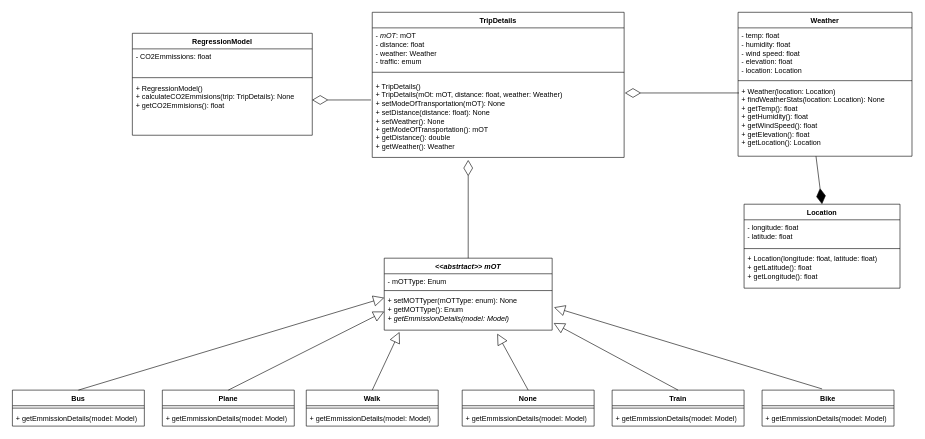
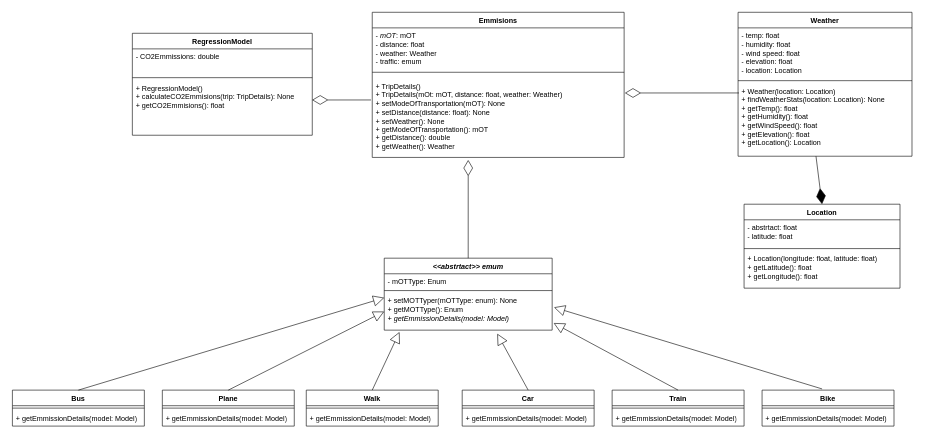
  <mxCell id="0" />
  <mxCell id="1" parent="0" />
  <mxCell id="2" value="RegressionModel" style="swimlane;fontStyle=1;align=center;verticalAlign=top;childLayout=stackLayout;horizontal=1;startSize=26;horizontalStack=0;resizeParent=1;resizeParentMax=0;resizeLast=0;collapsible=1;marginBottom=0;whiteSpace=wrap;html=1;" parent="1" vertex="1"><mxGeometry x="220" y="55" width="300" height="170" as="geometry" /></mxCell>
- <mxCell id="3" value="&lt;div&gt;- CO2Emmissions: float&lt;/div&gt;" style="text;strokeColor=none;fillColor=none;align=left;verticalAlign=top;spacingLeft=4;spacingRight=4;overflow=hidden;rotatable=0;points=[[0,0.5],[1,0.5]];portConstraint=eastwest;whiteSpace=wrap;html=1;" parent="2" vertex="1"><mxGeometry y="26" width="300" height="44" as="geometry" /></mxCell>
+ <mxCell id="3" value="&lt;div&gt;- CO2Emmissions: double&lt;/div&gt;" style="text;strokeColor=none;fillColor=none;align=left;verticalAlign=top;spacingLeft=4;spacingRight=4;overflow=hidden;rotatable=0;points=[[0,0.5],[1,0.5]];portConstraint=eastwest;whiteSpace=wrap;html=1;" parent="2" vertex="1"><mxGeometry y="26" width="300" height="44" as="geometry" /></mxCell>
  <mxCell id="4" value="" style="line;strokeWidth=1;fillColor=none;align=left;verticalAlign=middle;spacingTop=-1;spacingLeft=3;spacingRight=3;rotatable=0;labelPosition=right;points=[];portConstraint=eastwest;strokeColor=inherit;" parent="2" vertex="1"><mxGeometry y="70" width="300" height="8" as="geometry" /></mxCell>
  <mxCell id="5" value="+ RegressionModel()&lt;div&gt;+ calculateCO2Emmisions(trip: TripDetails): None&lt;/div&gt;&lt;div&gt;+ getCO2Emmisions(): float&lt;/div&gt;" style="text;strokeColor=none;fillColor=none;align=left;verticalAlign=top;spacingLeft=4;spacingRight=4;overflow=hidden;rotatable=0;points=[[0,0.5],[1,0.5]];portConstraint=eastwest;whiteSpace=wrap;html=1;" parent="2" vertex="1"><mxGeometry y="78" width="300" height="92" as="geometry" /></mxCell>
- <mxCell id="6" value="TripDetails" style="swimlane;fontStyle=1;align=center;verticalAlign=top;childLayout=stackLayout;horizontal=1;startSize=26;horizontalStack=0;resizeParent=1;resizeParentMax=0;resizeLast=0;collapsible=1;marginBottom=0;whiteSpace=wrap;html=1;" parent="1" vertex="1"><mxGeometry x="620" y="20" width="420" height="242" as="geometry" /></mxCell>
+ <mxCell id="6" value="Emmisions" style="swimlane;fontStyle=1;align=center;verticalAlign=top;childLayout=stackLayout;horizontal=1;startSize=26;horizontalStack=0;resizeParent=1;resizeParentMax=0;resizeLast=0;collapsible=1;marginBottom=0;whiteSpace=wrap;html=1;" parent="1" vertex="1"><mxGeometry x="620" y="20" width="420" height="242" as="geometry" /></mxCell>
  <mxCell id="7" value="- &lt;i&gt;mOT&lt;/i&gt;: mOT&lt;div&gt;- distance: float&lt;/div&gt;&lt;div&gt;- weather: Weather&lt;/div&gt;&lt;div&gt;- traffic: emum&lt;/div&gt;" style="text;strokeColor=none;fillColor=none;align=left;verticalAlign=top;spacingLeft=4;spacingRight=4;overflow=hidden;rotatable=0;points=[[0,0.5],[1,0.5]];portConstraint=eastwest;whiteSpace=wrap;html=1;" parent="6" vertex="1"><mxGeometry y="26" width="420" height="64" as="geometry" /></mxCell>
  <mxCell id="8" value="" style="line;strokeWidth=1;fillColor=none;align=left;verticalAlign=middle;spacingTop=-1;spacingLeft=3;spacingRight=3;rotatable=0;labelPosition=right;points=[];portConstraint=eastwest;strokeColor=inherit;" parent="6" vertex="1"><mxGeometry y="90" width="420" height="20" as="geometry" /></mxCell>
  <mxCell id="9" value="+ TripDetails()&lt;div&gt;+ TripDetails(mOt: mOT, distance: float, weather: Weather)&lt;br&gt;&lt;div&gt;+ setModeOfTransportation(mOT): None&lt;/div&gt;&lt;/div&gt;&lt;div&gt;+ setDistance(distance: float): None&lt;/div&gt;&lt;div&gt;+ setWeather(): None&lt;/div&gt;&lt;div&gt;&lt;div&gt;+ getModeOfTransportation(): mOT&lt;/div&gt;&lt;div&gt;+ getDistance(): double&lt;/div&gt;&lt;div&gt;+ getWeather(): Weather&lt;/div&gt;&lt;/div&gt;" style="text;strokeColor=none;fillColor=none;align=left;verticalAlign=top;spacingLeft=4;spacingRight=4;overflow=hidden;rotatable=0;points=[[0,0.5],[1,0.5]];portConstraint=eastwest;whiteSpace=wrap;html=1;" parent="6" vertex="1"><mxGeometry y="110" width="420" height="132" as="geometry" /></mxCell>
  <mxCell id="10" value="Weather" style="swimlane;fontStyle=1;align=center;verticalAlign=top;childLayout=stackLayout;horizontal=1;startSize=26;horizontalStack=0;resizeParent=1;resizeParentMax=0;resizeLast=0;collapsible=1;marginBottom=0;whiteSpace=wrap;html=1;" parent="1" vertex="1"><mxGeometry x="1230" y="20" width="290" height="240" as="geometry" /></mxCell>
  <mxCell id="11" value="- temp: float&lt;div&gt;- humidity: float&lt;/div&gt;&lt;div&gt;- wind speed: float&lt;/div&gt;&lt;div&gt;- elevation: float&lt;br&gt;&lt;/div&gt;&lt;div&gt;- location: Location&lt;/div&gt;" style="text;strokeColor=none;fillColor=none;align=left;verticalAlign=top;spacingLeft=4;spacingRight=4;overflow=hidden;rotatable=0;points=[[0,0.5],[1,0.5]];portConstraint=eastwest;whiteSpace=wrap;html=1;" parent="10" vertex="1"><mxGeometry y="26" width="290" height="84" as="geometry" /></mxCell>
  <mxCell id="12" value="" style="line;strokeWidth=1;fillColor=none;align=left;verticalAlign=middle;spacingTop=-1;spacingLeft=3;spacingRight=3;rotatable=0;labelPosition=right;points=[];portConstraint=eastwest;strokeColor=inherit;" parent="10" vertex="1"><mxGeometry y="110" width="290" height="8" as="geometry" /></mxCell>
  <mxCell id="13" value="+ Weather(location: Location)&lt;div&gt;+ findWeatherStats(location: Location): None&lt;/div&gt;&lt;div&gt;+ getTemp(): float&lt;/div&gt;&lt;div&gt;+ getHumidity(): float&lt;/div&gt;&lt;div&gt;+ getWindSpeed(): float&lt;/div&gt;&lt;div&gt;+ getElevation(): float&lt;/div&gt;&lt;div&gt;+ getLocation(): Location&lt;/div&gt;&lt;div&gt;&lt;br&gt;&lt;/div&gt;&lt;div&gt;&lt;br&gt;&lt;/div&gt;&lt;div&gt;&lt;br&gt;&lt;/div&gt;" style="text;strokeColor=none;fillColor=none;align=left;verticalAlign=top;spacingLeft=4;spacingRight=4;overflow=hidden;rotatable=0;points=[[0,0.5],[1,0.5]];portConstraint=eastwest;whiteSpace=wrap;html=1;" parent="10" vertex="1"><mxGeometry y="118" width="290" height="122" as="geometry" /></mxCell>
- <mxCell id="14" value="&lt;i&gt;&amp;lt;&amp;lt;abstrtact&amp;gt;&amp;gt; mOT&lt;/i&gt;" style="swimlane;fontStyle=1;align=center;verticalAlign=top;childLayout=stackLayout;horizontal=1;startSize=26;horizontalStack=0;resizeParent=1;resizeParentMax=0;resizeLast=0;collapsible=1;marginBottom=0;whiteSpace=wrap;html=1;" parent="1" vertex="1"><mxGeometry x="640" y="430" width="280" height="120" as="geometry" /></mxCell>
+ <mxCell id="14" value="&lt;i&gt;&amp;lt;&amp;lt;abstrtact&amp;gt;&amp;gt; emum&lt;/i&gt;" style="swimlane;fontStyle=1;align=center;verticalAlign=top;childLayout=stackLayout;horizontal=1;startSize=26;horizontalStack=0;resizeParent=1;resizeParentMax=0;resizeLast=0;collapsible=1;marginBottom=0;whiteSpace=wrap;html=1;" parent="1" vertex="1"><mxGeometry x="640" y="430" width="280" height="120" as="geometry" /></mxCell>
  <mxCell id="15" value="- mOTType: Enum" style="text;strokeColor=none;fillColor=none;align=left;verticalAlign=top;spacingLeft=4;spacingRight=4;overflow=hidden;rotatable=0;points=[[0,0.5],[1,0.5]];portConstraint=eastwest;whiteSpace=wrap;html=1;" parent="14" vertex="1"><mxGeometry y="26" width="280" height="24" as="geometry" /></mxCell>
  <mxCell id="16" value="" style="line;strokeWidth=1;fillColor=none;align=left;verticalAlign=middle;spacingTop=-1;spacingLeft=3;spacingRight=3;rotatable=0;labelPosition=right;points=[];portConstraint=eastwest;strokeColor=inherit;" parent="14" vertex="1"><mxGeometry y="50" width="280" height="8" as="geometry" /></mxCell>
  <mxCell id="17" value="&lt;div&gt;&lt;span style=&quot;background-color: transparent; color: light-dark(rgb(0, 0, 0), rgb(255, 255, 255));&quot;&gt;+ setMOTTyper(mOTType: enum): None&lt;/span&gt;&lt;/div&gt;&lt;div&gt;&lt;span style=&quot;background-color: transparent; color: light-dark(rgb(0, 0, 0), rgb(255, 255, 255));&quot;&gt;+ getMOTType(): Enum&lt;/span&gt;&lt;/div&gt;&lt;div&gt;&lt;i&gt;+ getEmmissionDetails(model: Model)&lt;/i&gt;&lt;/div&gt;" style="text;strokeColor=none;fillColor=none;align=left;verticalAlign=top;spacingLeft=4;spacingRight=4;overflow=hidden;rotatable=0;points=[[0,0.5],[1,0.5]];portConstraint=eastwest;whiteSpace=wrap;html=1;" parent="14" vertex="1"><mxGeometry y="58" width="280" height="62" as="geometry" /></mxCell>
  <mxCell id="18" value="Plane" style="swimlane;fontStyle=1;align=center;verticalAlign=top;childLayout=stackLayout;horizontal=1;startSize=26;horizontalStack=0;resizeParent=1;resizeParentMax=0;resizeLast=0;collapsible=1;marginBottom=0;whiteSpace=wrap;html=1;" parent="1" vertex="1"><mxGeometry x="270" y="650" width="220" height="60" as="geometry" /></mxCell>
  <mxCell id="19" value="" style="line;strokeWidth=1;fillColor=none;align=left;verticalAlign=middle;spacingTop=-1;spacingLeft=3;spacingRight=3;rotatable=0;labelPosition=right;points=[];portConstraint=eastwest;strokeColor=inherit;" parent="18" vertex="1"><mxGeometry y="26" width="220" height="8" as="geometry" /></mxCell>
  <mxCell id="20" value="&lt;div&gt;&lt;span style=&quot;background-color: transparent; color: light-dark(rgb(0, 0, 0), rgb(255, 255, 255));&quot;&gt;+ getEmmissionDetails(model: Model)&lt;/span&gt;&lt;/div&gt;" style="text;strokeColor=none;fillColor=none;align=left;verticalAlign=top;spacingLeft=4;spacingRight=4;overflow=hidden;rotatable=0;points=[[0,0.5],[1,0.5]];portConstraint=eastwest;whiteSpace=wrap;html=1;" parent="18" vertex="1"><mxGeometry y="34" width="220" height="26" as="geometry" /></mxCell>
  <mxCell id="21" value="Walk" style="swimlane;fontStyle=1;align=center;verticalAlign=top;childLayout=stackLayout;horizontal=1;startSize=26;horizontalStack=0;resizeParent=1;resizeParentMax=0;resizeLast=0;collapsible=1;marginBottom=0;whiteSpace=wrap;html=1;" parent="1" vertex="1"><mxGeometry x="510" y="650" width="220" height="60" as="geometry" /></mxCell>
  <mxCell id="22" value="" style="line;strokeWidth=1;fillColor=none;align=left;verticalAlign=middle;spacingTop=-1;spacingLeft=3;spacingRight=3;rotatable=0;labelPosition=right;points=[];portConstraint=eastwest;strokeColor=inherit;" parent="21" vertex="1"><mxGeometry y="26" width="220" height="8" as="geometry" /></mxCell>
  <mxCell id="23" value="&lt;div&gt;&lt;span style=&quot;background-color: transparent; color: light-dark(rgb(0, 0, 0), rgb(255, 255, 255));&quot;&gt;+ getEmmissionDetails(model: Model)&lt;/span&gt;&lt;/div&gt;" style="text;strokeColor=none;fillColor=none;align=left;verticalAlign=top;spacingLeft=4;spacingRight=4;overflow=hidden;rotatable=0;points=[[0,0.5],[1,0.5]];portConstraint=eastwest;whiteSpace=wrap;html=1;" parent="21" vertex="1"><mxGeometry y="34" width="220" height="26" as="geometry" /></mxCell>
- <mxCell id="24" value="None" style="swimlane;fontStyle=1;align=center;verticalAlign=top;childLayout=stackLayout;horizontal=1;startSize=26;horizontalStack=0;resizeParent=1;resizeParentMax=0;resizeLast=0;collapsible=1;marginBottom=0;whiteSpace=wrap;html=1;" parent="1" vertex="1"><mxGeometry x="770" y="650" width="220" height="60" as="geometry" /></mxCell>
+ <mxCell id="24" value="Car" style="swimlane;fontStyle=1;align=center;verticalAlign=top;childLayout=stackLayout;horizontal=1;startSize=26;horizontalStack=0;resizeParent=1;resizeParentMax=0;resizeLast=0;collapsible=1;marginBottom=0;whiteSpace=wrap;html=1;" parent="1" vertex="1"><mxGeometry x="770" y="650" width="220" height="60" as="geometry" /></mxCell>
  <mxCell id="25" value="" style="line;strokeWidth=1;fillColor=none;align=left;verticalAlign=middle;spacingTop=-1;spacingLeft=3;spacingRight=3;rotatable=0;labelPosition=right;points=[];portConstraint=eastwest;strokeColor=inherit;" parent="24" vertex="1"><mxGeometry y="26" width="220" height="8" as="geometry" /></mxCell>
  <mxCell id="26" value="&lt;div&gt;&lt;span style=&quot;background-color: transparent; color: light-dark(rgb(0, 0, 0), rgb(255, 255, 255));&quot;&gt;+ getEmmissionDetails(model: Model)&lt;/span&gt;&lt;/div&gt;" style="text;strokeColor=none;fillColor=none;align=left;verticalAlign=top;spacingLeft=4;spacingRight=4;overflow=hidden;rotatable=0;points=[[0,0.5],[1,0.5]];portConstraint=eastwest;whiteSpace=wrap;html=1;" parent="24" vertex="1"><mxGeometry y="34" width="220" height="26" as="geometry" /></mxCell>
  <mxCell id="27" value="Train" style="swimlane;fontStyle=1;align=center;verticalAlign=top;childLayout=stackLayout;horizontal=1;startSize=26;horizontalStack=0;resizeParent=1;resizeParentMax=0;resizeLast=0;collapsible=1;marginBottom=0;whiteSpace=wrap;html=1;" parent="1" vertex="1"><mxGeometry x="1020" y="650" width="220" height="60" as="geometry" /></mxCell>
  <mxCell id="28" value="" style="line;strokeWidth=1;fillColor=none;align=left;verticalAlign=middle;spacingTop=-1;spacingLeft=3;spacingRight=3;rotatable=0;labelPosition=right;points=[];portConstraint=eastwest;strokeColor=inherit;" parent="27" vertex="1"><mxGeometry y="26" width="220" height="8" as="geometry" /></mxCell>
  <mxCell id="29" value="&lt;div&gt;&lt;span style=&quot;background-color: transparent; color: light-dark(rgb(0, 0, 0), rgb(255, 255, 255));&quot;&gt;+ getEmmissionDetails(model: Model)&lt;/span&gt;&lt;/div&gt;" style="text;strokeColor=none;fillColor=none;align=left;verticalAlign=top;spacingLeft=4;spacingRight=4;overflow=hidden;rotatable=0;points=[[0,0.5],[1,0.5]];portConstraint=eastwest;whiteSpace=wrap;html=1;" parent="27" vertex="1"><mxGeometry y="34" width="220" height="26" as="geometry" /></mxCell>
  <mxCell id="30" value="" style="endArrow=block;endSize=16;endFill=0;html=1;rounded=0;exitX=0.5;exitY=0;exitDx=0;exitDy=0;entryX=0;entryY=0.5;entryDx=0;entryDy=0;" parent="1" source="18" target="17" edge="1"><mxGeometry x="-0.259" y="-101" width="160" relative="1" as="geometry"><mxPoint x="375" y="620" as="sourcePoint" /><mxPoint x="320" y="430" as="targetPoint" /><mxPoint as="offset" /></mxGeometry></mxCell>
  <mxCell id="31" value="" style="endArrow=block;endSize=16;endFill=0;html=1;rounded=0;exitX=0.5;exitY=0;exitDx=0;exitDy=0;entryX=0.091;entryY=1.048;entryDx=0;entryDy=0;entryPerimeter=0;" parent="1" source="21" target="17" edge="1"><mxGeometry x="-0.259" y="-101" width="160" relative="1" as="geometry"><mxPoint x="390" y="660" as="sourcePoint" /><mxPoint x="640" y="579" as="targetPoint" /><mxPoint as="offset" /></mxGeometry></mxCell>
  <mxCell id="32" value="" style="endArrow=block;endSize=16;endFill=0;html=1;rounded=0;exitX=0.5;exitY=0;exitDx=0;exitDy=0;entryX=0.673;entryY=1.095;entryDx=0;entryDy=0;entryPerimeter=0;" parent="1" source="24" target="17" edge="1"><mxGeometry x="-0.259" y="-101" width="160" relative="1" as="geometry"><mxPoint x="990" y="608" as="sourcePoint" /><mxPoint x="1020" y="550" as="targetPoint" /><mxPoint as="offset" /></mxGeometry></mxCell>
  <mxCell id="33" value="" style="endArrow=block;endSize=16;endFill=0;html=1;rounded=0;exitX=0.5;exitY=0;exitDx=0;exitDy=0;entryX=1.009;entryY=0.81;entryDx=0;entryDy=0;entryPerimeter=0;" parent="1" source="27" target="17" edge="1"><mxGeometry x="-0.259" y="-101" width="160" relative="1" as="geometry"><mxPoint x="1190" y="590" as="sourcePoint" /><mxPoint x="1220" y="532" as="targetPoint" /><mxPoint as="offset" /></mxGeometry></mxCell>
  <mxCell id="34" value="Location" style="swimlane;fontStyle=1;align=center;verticalAlign=top;childLayout=stackLayout;horizontal=1;startSize=26;horizontalStack=0;resizeParent=1;resizeParentMax=0;resizeLast=0;collapsible=1;marginBottom=0;whiteSpace=wrap;html=1;" parent="1" vertex="1"><mxGeometry x="1240" y="340" width="260" height="140" as="geometry" /></mxCell>
- <mxCell id="35" value="- longitude: float&lt;div&gt;- latitude: float&lt;/div&gt;" style="text;strokeColor=none;fillColor=none;align=left;verticalAlign=top;spacingLeft=4;spacingRight=4;overflow=hidden;rotatable=0;points=[[0,0.5],[1,0.5]];portConstraint=eastwest;whiteSpace=wrap;html=1;" parent="34" vertex="1"><mxGeometry y="26" width="260" height="44" as="geometry" /></mxCell>
+ <mxCell id="35" value="- abstrtact: float&lt;div&gt;- latitude: float&lt;/div&gt;" style="text;strokeColor=none;fillColor=none;align=left;verticalAlign=top;spacingLeft=4;spacingRight=4;overflow=hidden;rotatable=0;points=[[0,0.5],[1,0.5]];portConstraint=eastwest;whiteSpace=wrap;html=1;" parent="34" vertex="1"><mxGeometry y="26" width="260" height="44" as="geometry" /></mxCell>
  <mxCell id="36" value="" style="line;strokeWidth=1;fillColor=none;align=left;verticalAlign=middle;spacingTop=-1;spacingLeft=3;spacingRight=3;rotatable=0;labelPosition=right;points=[];portConstraint=eastwest;strokeColor=inherit;" parent="34" vertex="1"><mxGeometry y="70" width="260" height="8" as="geometry" /></mxCell>
  <mxCell id="37" value="+ Location&lt;span style=&quot;background-color: transparent; color: light-dark(rgb(0, 0, 0), rgb(255, 255, 255));&quot;&gt;(longitude: float, latitude: float)&lt;/span&gt;&lt;div&gt;&lt;span style=&quot;background-color: transparent; color: light-dark(rgb(0, 0, 0), rgb(255, 255, 255));&quot;&gt;+ getLatitude(): float&lt;/span&gt;&lt;/div&gt;&lt;div&gt;&lt;span style=&quot;background-color: transparent; color: light-dark(rgb(0, 0, 0), rgb(255, 255, 255));&quot;&gt;+ getLongitude(): float&lt;/span&gt;&lt;/div&gt;" style="text;strokeColor=none;fillColor=none;align=left;verticalAlign=top;spacingLeft=4;spacingRight=4;overflow=hidden;rotatable=0;points=[[0,0.5],[1,0.5]];portConstraint=eastwest;whiteSpace=wrap;html=1;" parent="34" vertex="1"><mxGeometry y="78" width="260" height="62" as="geometry" /></mxCell>
  <mxCell id="38" value="Bike" style="swimlane;fontStyle=1;align=center;verticalAlign=top;childLayout=stackLayout;horizontal=1;startSize=26;horizontalStack=0;resizeParent=1;resizeParentMax=0;resizeLast=0;collapsible=1;marginBottom=0;whiteSpace=wrap;html=1;" vertex="1" parent="1"><mxGeometry x="1270" y="650" width="220" height="60" as="geometry" /></mxCell>
  <mxCell id="39" value="" style="line;strokeWidth=1;fillColor=none;align=left;verticalAlign=middle;spacingTop=-1;spacingLeft=3;spacingRight=3;rotatable=0;labelPosition=right;points=[];portConstraint=eastwest;strokeColor=inherit;" vertex="1" parent="38"><mxGeometry y="26" width="220" height="8" as="geometry" /></mxCell>
  <mxCell id="40" value="&lt;div&gt;&lt;span style=&quot;background-color: transparent; color: light-dark(rgb(0, 0, 0), rgb(255, 255, 255));&quot;&gt;+ getEmmissionDetails(model: Model)&lt;/span&gt;&lt;/div&gt;" style="text;strokeColor=none;fillColor=none;align=left;verticalAlign=top;spacingLeft=4;spacingRight=4;overflow=hidden;rotatable=0;points=[[0,0.5],[1,0.5]];portConstraint=eastwest;whiteSpace=wrap;html=1;" vertex="1" parent="38"><mxGeometry y="34" width="220" height="26" as="geometry" /></mxCell>
  <mxCell id="41" value="" style="endArrow=block;endSize=16;endFill=0;html=1;rounded=0;exitX=0.455;exitY=-0.033;exitDx=0;exitDy=0;entryX=1.011;entryY=0.387;entryDx=0;entryDy=0;entryPerimeter=0;exitPerimeter=0;" edge="1" parent="1" source="38" target="17"><mxGeometry x="-0.259" y="-101" width="160" relative="1" as="geometry"><mxPoint x="1207" y="632" as="sourcePoint" /><mxPoint x="1000" y="520" as="targetPoint" /><mxPoint as="offset" /></mxGeometry></mxCell>
  <mxCell id="42" value="" style="endArrow=diamondThin;endFill=1;endSize=24;html=1;rounded=0;exitX=0.448;exitY=1;exitDx=0;exitDy=0;exitPerimeter=0;entryX=0.5;entryY=0;entryDx=0;entryDy=0;" edge="1" parent="1" source="13" target="34"><mxGeometry width="160" relative="1" as="geometry"><mxPoint x="1690" y="300" as="sourcePoint" /><mxPoint x="1850" y="300" as="targetPoint" /></mxGeometry></mxCell>
  <mxCell id="43" value="" style="endArrow=diamondThin;endFill=0;endSize=24;html=1;rounded=0;entryX=1.003;entryY=0.186;entryDx=0;entryDy=0;entryPerimeter=0;exitX=0.005;exitY=0.135;exitDx=0;exitDy=0;exitPerimeter=0;" edge="1" parent="1" source="13" target="9"><mxGeometry width="160" relative="1" as="geometry"><mxPoint x="1040" y="320" as="sourcePoint" /><mxPoint x="1200" y="320" as="targetPoint" /></mxGeometry></mxCell>
  <mxCell id="44" value="" style="endArrow=diamondThin;endFill=0;endSize=24;html=1;rounded=0;entryX=0.999;entryY=0.361;entryDx=0;entryDy=0;entryPerimeter=0;exitX=-0.005;exitY=0.274;exitDx=0;exitDy=0;exitPerimeter=0;" edge="1" parent="1" source="9" target="5"><mxGeometry width="160" relative="1" as="geometry"><mxPoint x="690" y="164" as="sourcePoint" /><mxPoint x="500" y="165" as="targetPoint" /></mxGeometry></mxCell>
  <mxCell id="45" value="" style="endArrow=diamondThin;endFill=0;endSize=24;html=1;rounded=0;entryX=0.381;entryY=1.032;entryDx=0;entryDy=0;entryPerimeter=0;exitX=0.5;exitY=0;exitDx=0;exitDy=0;" edge="1" parent="1" source="14" target="9"><mxGeometry width="160" relative="1" as="geometry"><mxPoint x="1030" y="320" as="sourcePoint" /><mxPoint x="840" y="321" as="targetPoint" /></mxGeometry></mxCell>
  <mxCell id="46" value="Bus" style="swimlane;fontStyle=1;align=center;verticalAlign=top;childLayout=stackLayout;horizontal=1;startSize=26;horizontalStack=0;resizeParent=1;resizeParentMax=0;resizeLast=0;collapsible=1;marginBottom=0;whiteSpace=wrap;html=1;" vertex="1" parent="1"><mxGeometry x="20" y="650" width="220" height="60" as="geometry" /></mxCell>
  <mxCell id="47" value="" style="line;strokeWidth=1;fillColor=none;align=left;verticalAlign=middle;spacingTop=-1;spacingLeft=3;spacingRight=3;rotatable=0;labelPosition=right;points=[];portConstraint=eastwest;strokeColor=inherit;" vertex="1" parent="46"><mxGeometry y="26" width="220" height="8" as="geometry" /></mxCell>
  <mxCell id="48" value="&lt;div&gt;&lt;span style=&quot;background-color: transparent; color: light-dark(rgb(0, 0, 0), rgb(255, 255, 255));&quot;&gt;+ getEmmissionDetails(model: Model)&lt;/span&gt;&lt;/div&gt;" style="text;strokeColor=none;fillColor=none;align=left;verticalAlign=top;spacingLeft=4;spacingRight=4;overflow=hidden;rotatable=0;points=[[0,0.5],[1,0.5]];portConstraint=eastwest;whiteSpace=wrap;html=1;" vertex="1" parent="46"><mxGeometry y="34" width="220" height="26" as="geometry" /></mxCell>
  <mxCell id="49" value="" style="endArrow=block;endSize=16;endFill=0;html=1;rounded=0;exitX=0.5;exitY=0;exitDx=0;exitDy=0;entryX=0;entryY=0.129;entryDx=0;entryDy=0;entryPerimeter=0;" edge="1" parent="1" source="46" target="17"><mxGeometry x="-0.259" y="-101" width="160" relative="1" as="geometry"><mxPoint x="200" y="611" as="sourcePoint" /><mxPoint x="460" y="480" as="targetPoint" /><mxPoint as="offset" /></mxGeometry></mxCell>
